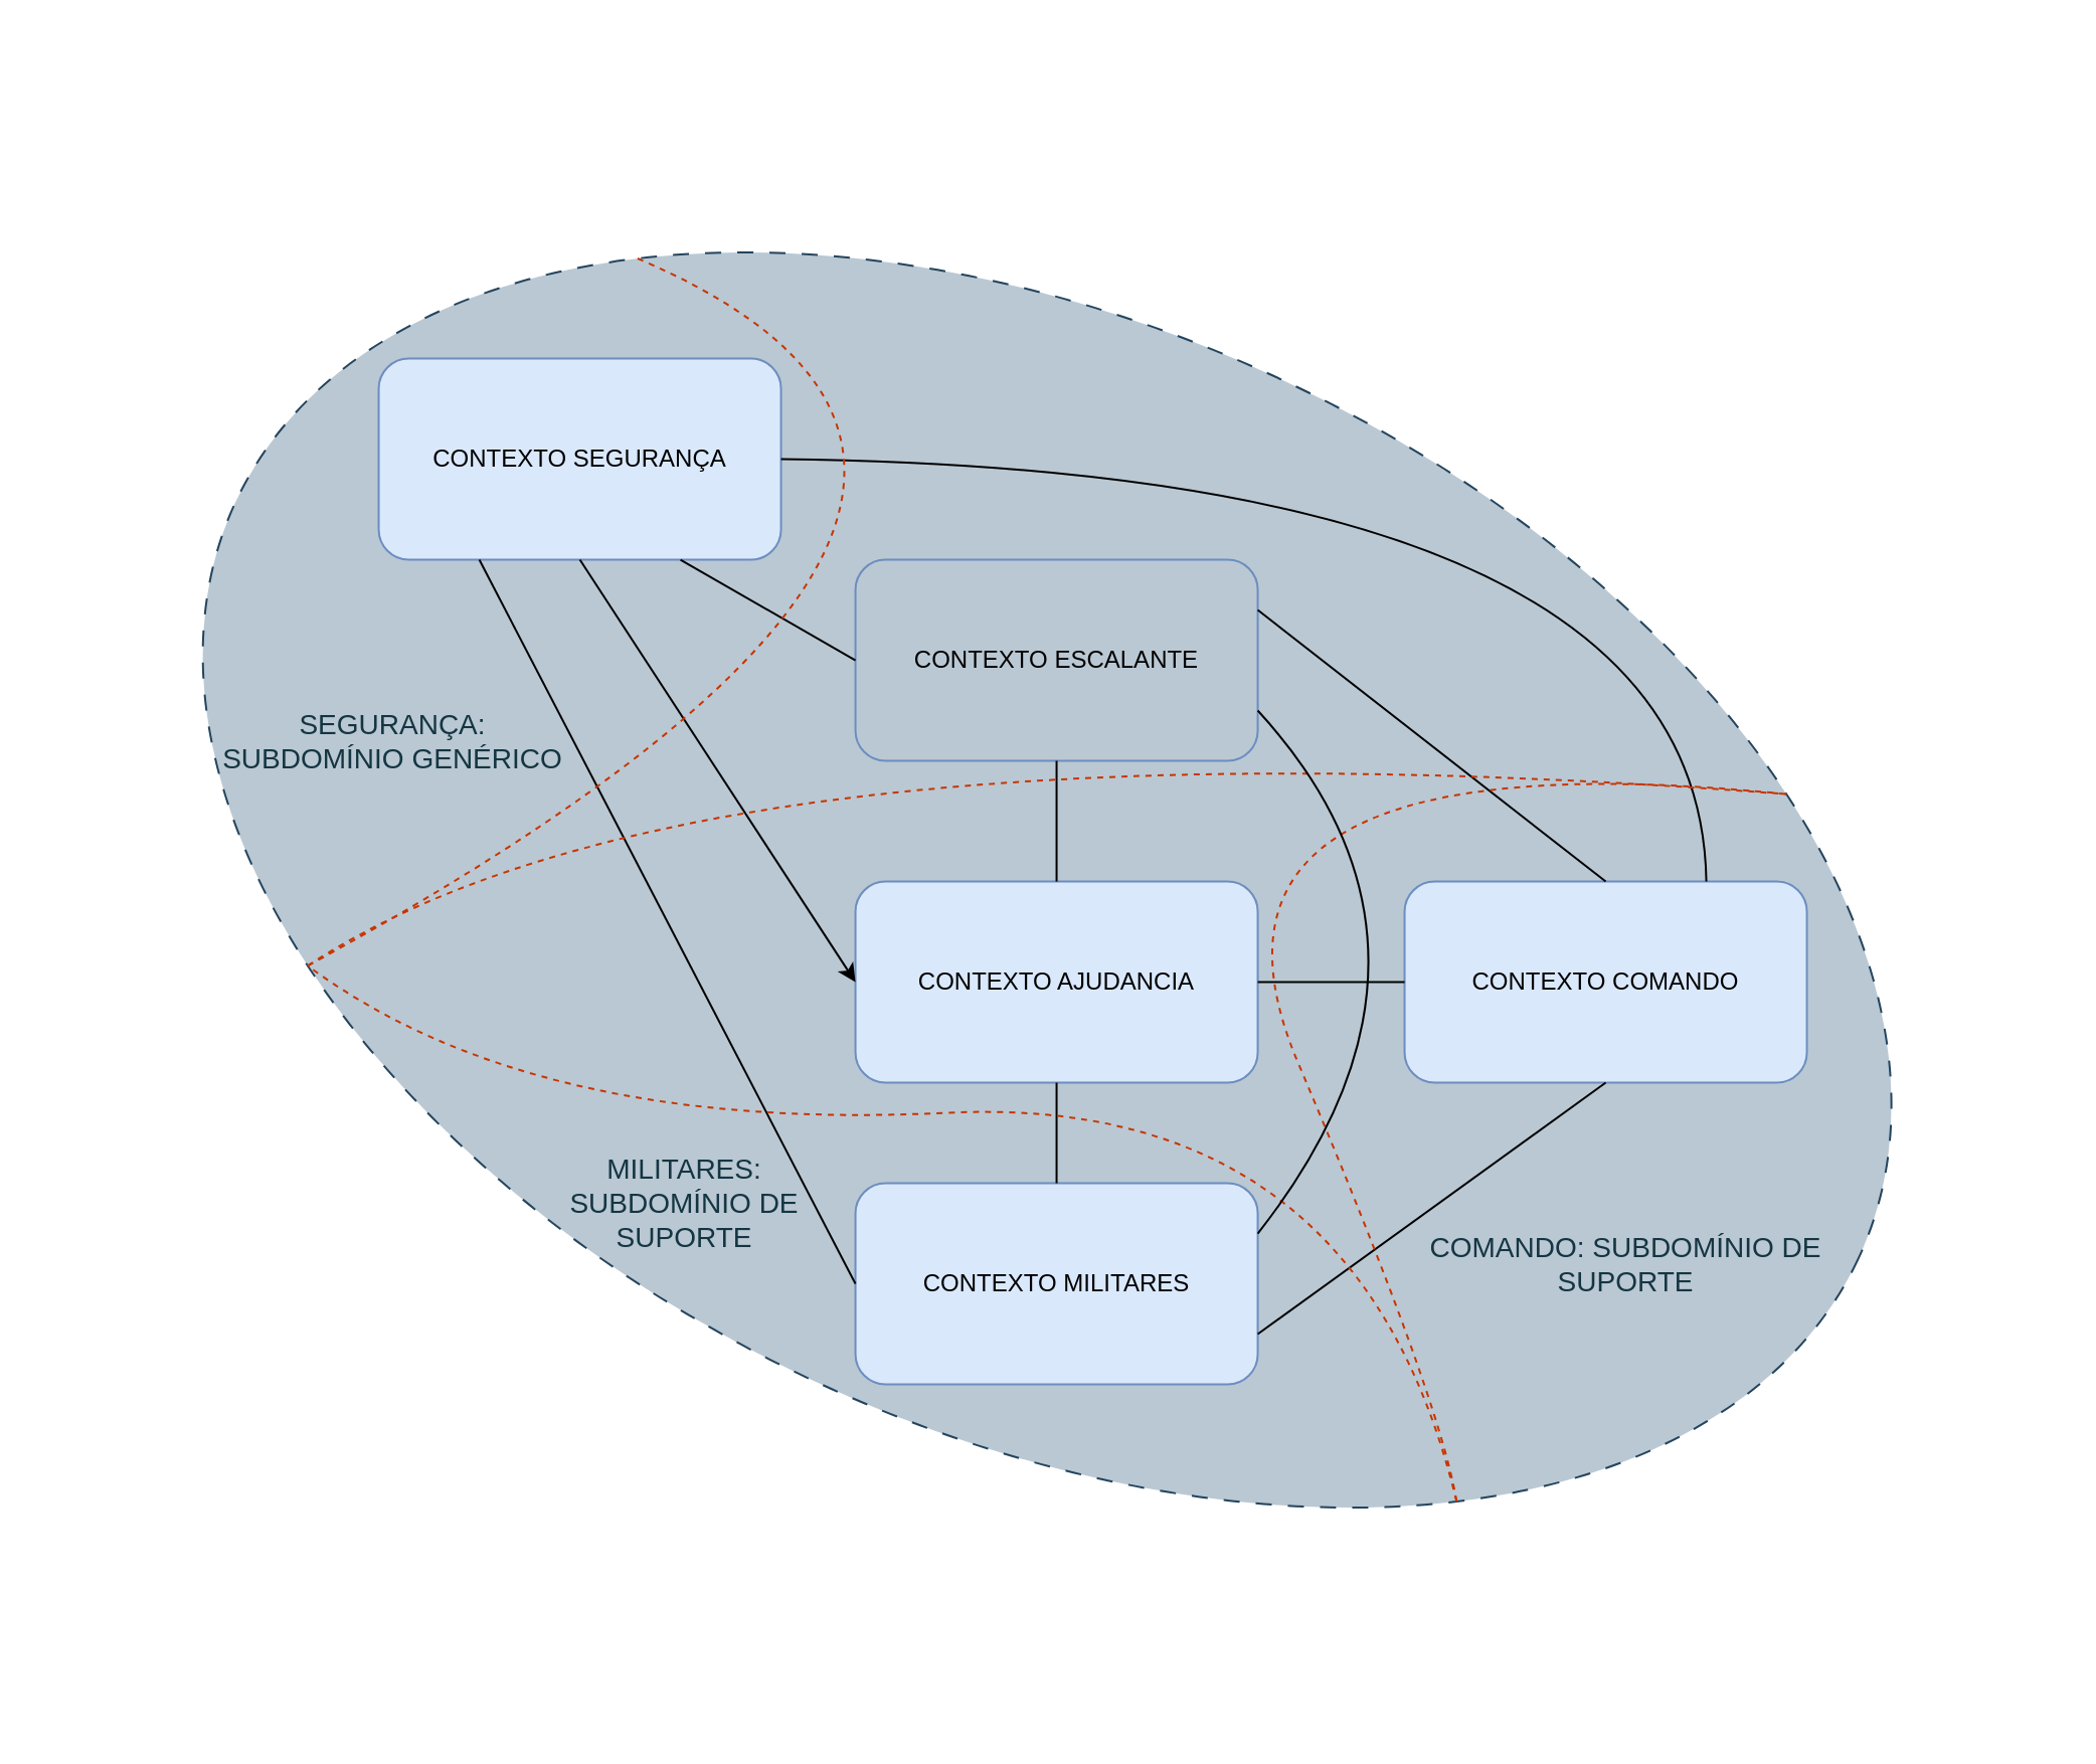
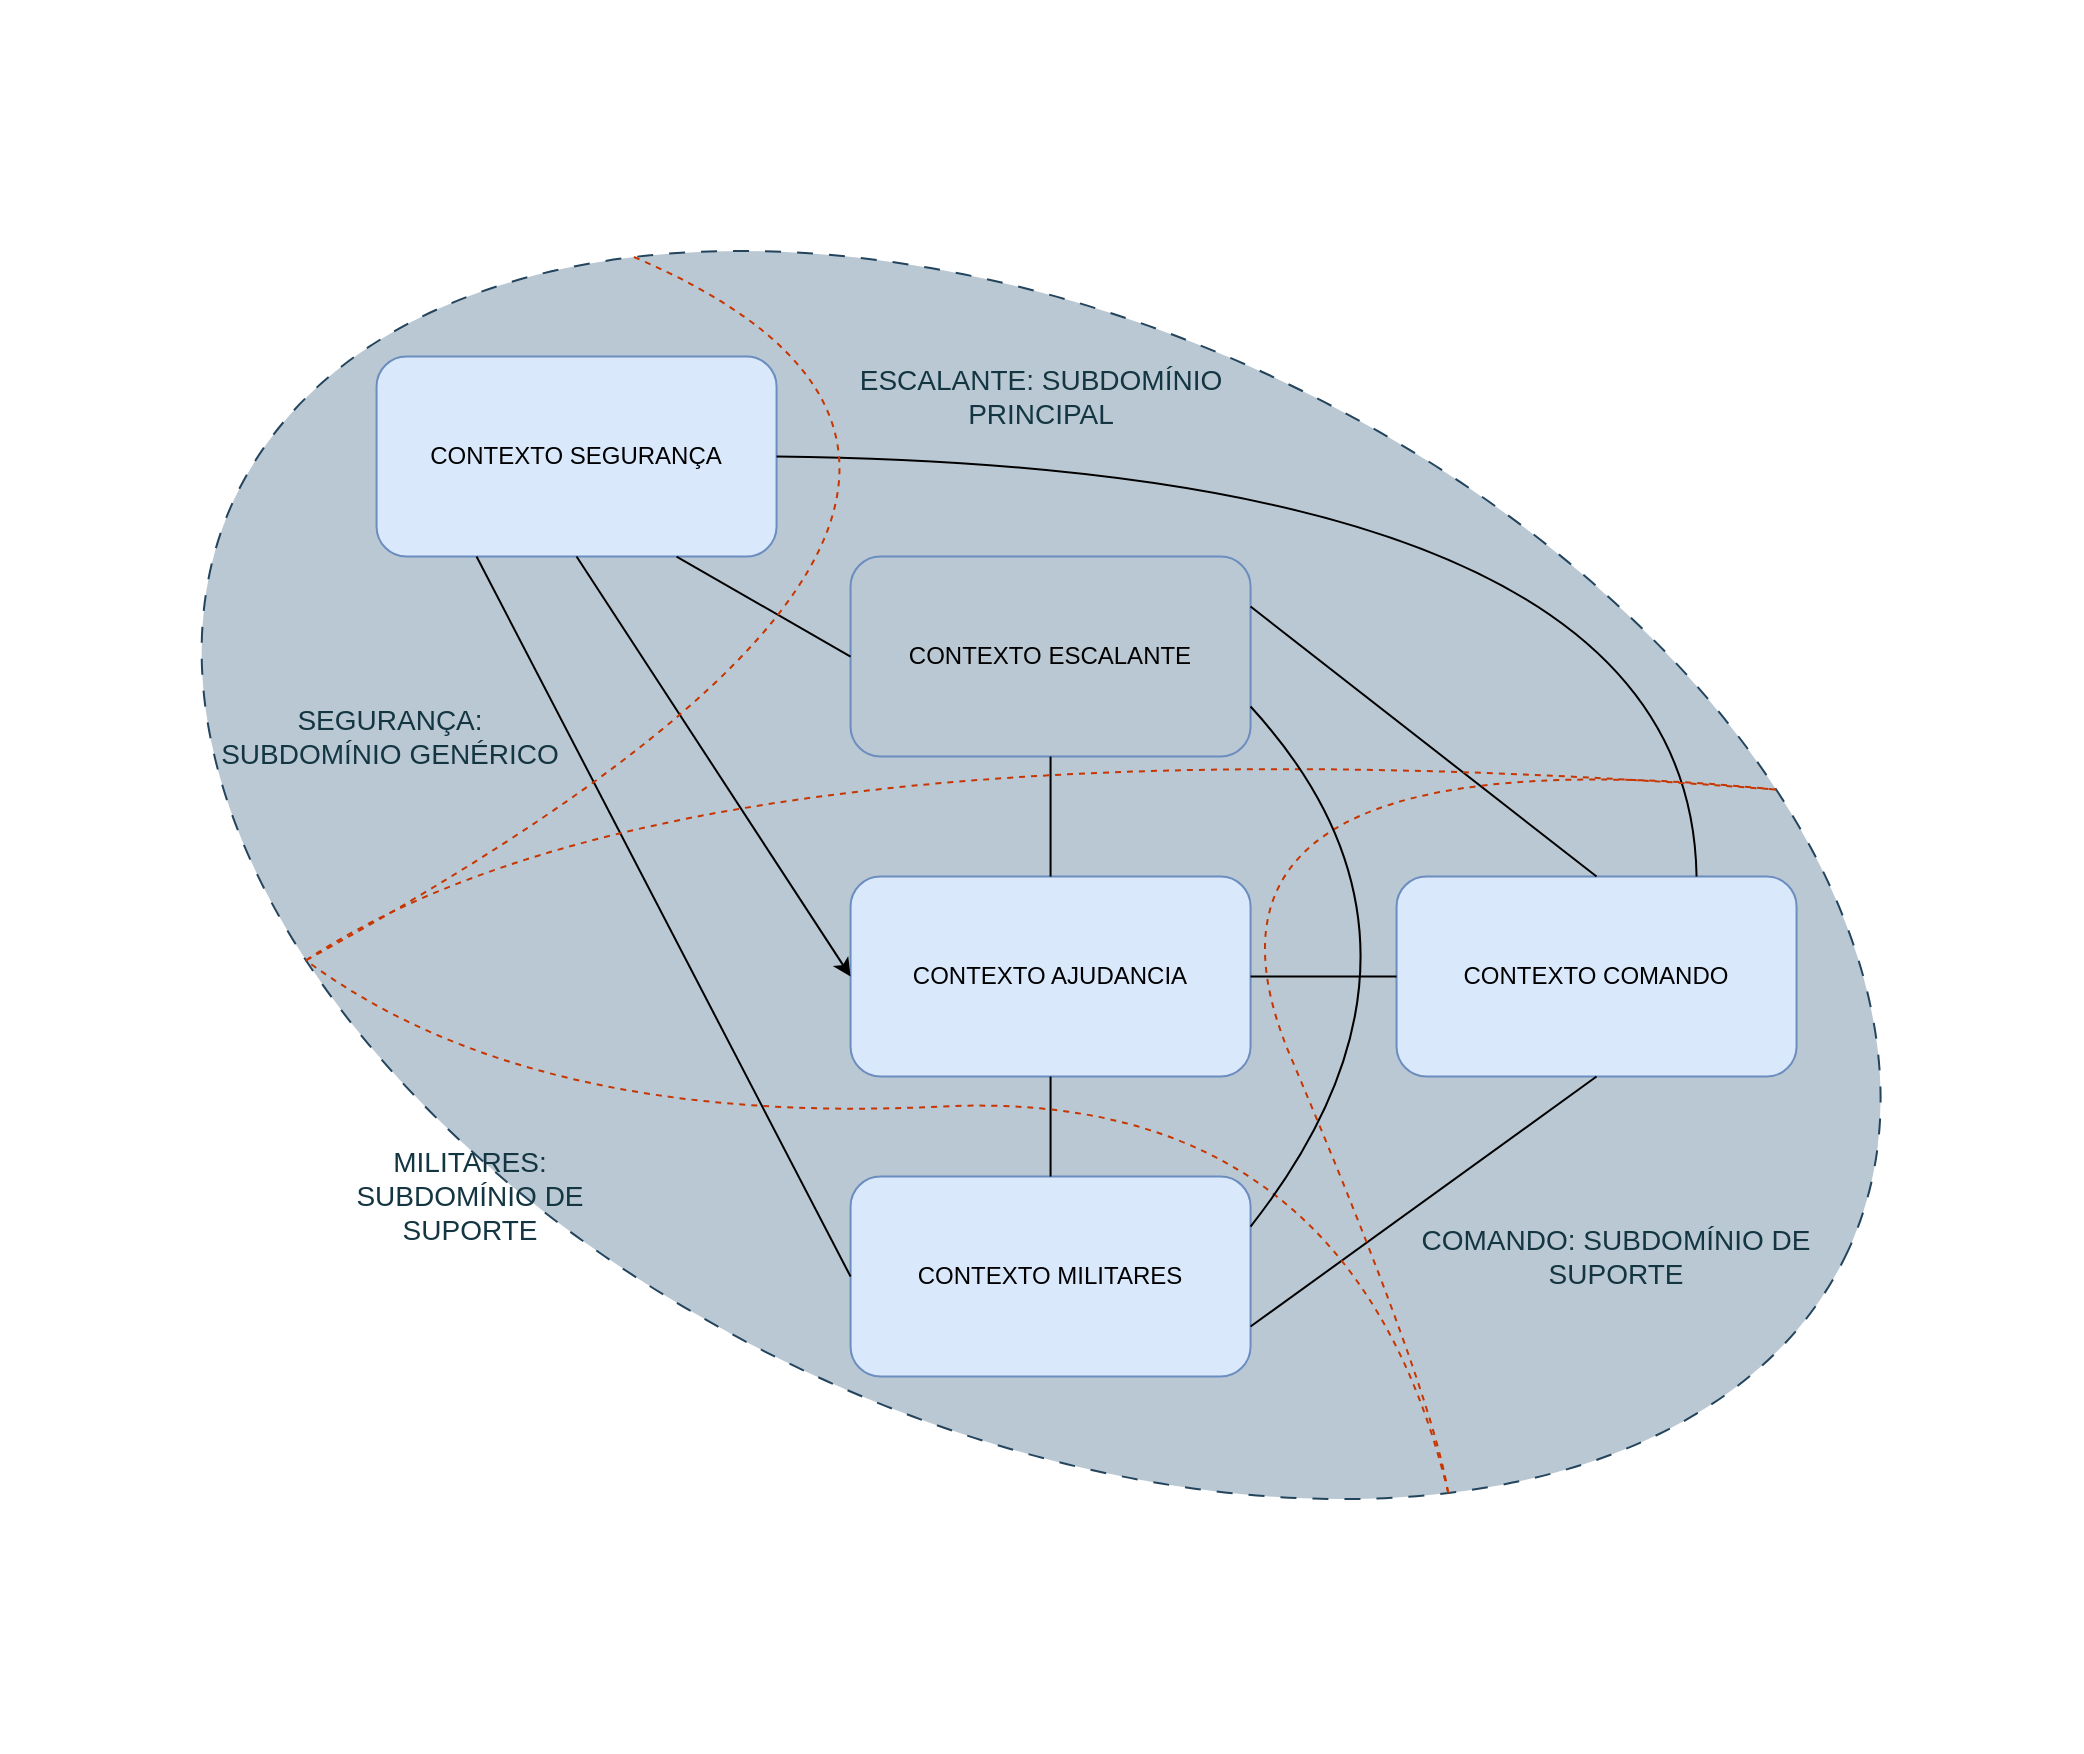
  <mxCell id="0" />
  <mxCell id="1" parent="0" />
  <mxCell id="2" value="" style="ellipse;whiteSpace=wrap;html=1;rotation=25;fillColor=#bac8d3;dashed=1;dashPattern=8 8;strokeColor=#23445d;" parent="1" vertex="1"><mxGeometry x="20" y="20.29" width="890.12" height="549.41" as="geometry" /></mxCell>
  <mxCell id="3" value="CONTEXTO ESCALANTE" style="rounded=1;whiteSpace=wrap;html=1;labelBackgroundColor=none;fillColor=#bac8d3;strokeColor=#6c8ebf;" parent="1" vertex="1"><mxGeometry x="369.78" y="135.77" width="200" height="100" as="geometry" /></mxCell>
  <mxCell id="4" value="CONTEXTO COMANDO" style="rounded=1;whiteSpace=wrap;html=1;labelBackgroundColor=none;fillColor=#dae8fc;strokeColor=#6c8ebf;" parent="1" vertex="1"><mxGeometry x="642.78" y="295.77" width="200" height="100" as="geometry" /></mxCell>
  <mxCell id="5" value="CONTEXTO SEGURANÇA" style="rounded=1;whiteSpace=wrap;html=1;labelBackgroundColor=none;fillColor=#dae8fc;strokeColor=#6c8ebf;" parent="1" vertex="1"><mxGeometry x="132.78" y="35.77" width="200" height="100" as="geometry" /></mxCell>
  <mxCell id="6" value="CONTEXTO AJUDANCIA" style="rounded=1;whiteSpace=wrap;html=1;labelBackgroundColor=none;fillColor=#dae8fc;strokeColor=#6c8ebf;" parent="1" vertex="1"><mxGeometry x="369.78" y="295.77" width="200" height="100" as="geometry" /></mxCell>
+ <mxCell id="7" value="&lt;font style=&quot;font-size: 14px;&quot;&gt;ESCALANTE: SUBDOMÍNIO PRINCIPAL&lt;/font&gt;" style="text;html=1;align=center;verticalAlign=middle;whiteSpace=wrap;rounded=0;labelBackgroundColor=none;fontColor=#143642;" parent="1" vertex="1"><mxGeometry x="371.56" y="40.77" width="187" height="30" as="geometry" /></mxCell>
  <mxCell id="8" value="&lt;font style=&quot;font-size: 14px;&quot;&gt;COMANDO: SUBDOMÍNIO DE SUPORTE&lt;/font&gt;" style="text;html=1;align=center;verticalAlign=middle;whiteSpace=wrap;rounded=0;labelBackgroundColor=none;fontColor=#143642;" parent="1" vertex="1"><mxGeometry x="642.78" y="470.77" width="220" height="30" as="geometry" /></mxCell>
- <mxCell id="9" value="&lt;font style=&quot;font-size: 14px;&quot;&gt;MILITARES: SUBDOMÍNIO DE SUPORTE&lt;/font&gt;" style="text;html=1;align=center;verticalAlign=middle;whiteSpace=wrap;rounded=0;labelBackgroundColor=none;fontColor=#143642;" parent="1" vertex="1"><mxGeometry x="199.78" y="440.77" width="170" height="30" as="geometry" /></mxCell>
+ <mxCell id="9" value="&lt;font style=&quot;font-size: 14px;&quot;&gt;MILITARES: SUBDOMÍNIO DE SUPORTE&lt;/font&gt;" style="text;html=1;align=center;verticalAlign=middle;whiteSpace=wrap;rounded=0;labelBackgroundColor=none;fontColor=#143642;" parent="1" vertex="1"><mxGeometry x="94.78" y="440.77" width="170" height="30" as="geometry" /></mxCell>
  <mxCell id="10" value="&lt;font style=&quot;font-size: 14px;&quot;&gt;SEGURANÇA: SUBDOMÍNIO GENÉRICO&lt;/font&gt;" style="text;html=1;align=center;verticalAlign=middle;whiteSpace=wrap;rounded=0;labelBackgroundColor=none;fontColor=#143642;" parent="1" vertex="1"><mxGeometry x="49.78" y="210.77" width="180" height="30" as="geometry" /></mxCell>
  <mxCell id="11" value="CONTEXTO MILITARES" style="rounded=1;whiteSpace=wrap;html=1;labelBackgroundColor=none;fillColor=#dae8fc;strokeColor=#6c8ebf;" parent="1" vertex="1"><mxGeometry x="369.78" y="445.77" width="200" height="100" as="geometry" /></mxCell>
  <mxCell id="12" value="" style="endArrow=none;html=1;rounded=0;entryX=0.5;entryY=1;entryDx=0;entryDy=0;exitX=0.5;exitY=0;exitDx=0;exitDy=0;" parent="1" source="6" target="3" edge="1"><mxGeometry width="50" height="50" relative="1" as="geometry"><mxPoint x="729.78" y="315.77" as="sourcePoint" /><mxPoint x="779.78" y="265.77" as="targetPoint" /></mxGeometry></mxCell>
  <mxCell id="13" value="" style="endArrow=none;html=1;rounded=0;entryX=0.5;entryY=1;entryDx=0;entryDy=0;exitX=0.5;exitY=0;exitDx=0;exitDy=0;" parent="1" source="11" target="6" edge="1"><mxGeometry width="50" height="50" relative="1" as="geometry"><mxPoint x="729.78" y="315.77" as="sourcePoint" /><mxPoint x="779.78" y="265.77" as="targetPoint" /></mxGeometry></mxCell>
  <mxCell id="14" value="" style="endArrow=none;html=1;rounded=0;exitX=0.75;exitY=1;exitDx=0;exitDy=0;entryX=0;entryY=0.5;entryDx=0;entryDy=0;" parent="1" source="5" target="3" edge="1"><mxGeometry width="50" height="50" relative="1" as="geometry"><mxPoint x="479.78" y="280.77" as="sourcePoint" /><mxPoint x="529.78" y="230.77" as="targetPoint" /></mxGeometry></mxCell>
  <mxCell id="15" value="" style="endArrow=classic;html=1;rounded=0;exitX=0.5;exitY=1;exitDx=0;exitDy=0;entryX=0;entryY=0.5;entryDx=0;entryDy=0;" parent="1" source="5" target="6" edge="1"><mxGeometry width="50" height="50" relative="1" as="geometry"><mxPoint x="479.78" y="280.77" as="sourcePoint" /><mxPoint x="529.78" y="230.77" as="targetPoint" /></mxGeometry></mxCell>
  <mxCell id="16" value="" style="endArrow=none;html=1;rounded=0;entryX=0.25;entryY=1;entryDx=0;entryDy=0;exitX=0;exitY=0.5;exitDx=0;exitDy=0;" parent="1" source="11" target="5" edge="1"><mxGeometry width="50" height="50" relative="1" as="geometry"><mxPoint x="479.78" y="280.77" as="sourcePoint" /><mxPoint x="529.78" y="230.77" as="targetPoint" /></mxGeometry></mxCell>
  <mxCell id="17" value="" style="endArrow=none;html=1;rounded=0;exitX=1;exitY=0.5;exitDx=0;exitDy=0;entryX=0.75;entryY=0;entryDx=0;entryDy=0;curved=1;" parent="1" source="5" target="4" edge="1"><mxGeometry width="50" height="50" relative="1" as="geometry"><mxPoint x="479.78" y="280.77" as="sourcePoint" /><mxPoint x="529.78" y="230.77" as="targetPoint" /><Array as="points"><mxPoint x="789.78" y="90.77" /></Array></mxGeometry></mxCell>
  <mxCell id="18" value="" style="endArrow=none;html=1;rounded=0;entryX=1;entryY=0.25;entryDx=0;entryDy=0;exitX=0.5;exitY=0;exitDx=0;exitDy=0;" parent="1" source="4" target="3" edge="1"><mxGeometry width="50" height="50" relative="1" as="geometry"><mxPoint x="479.78" y="340.77" as="sourcePoint" /><mxPoint x="529.78" y="290.77" as="targetPoint" /></mxGeometry></mxCell>
  <mxCell id="19" value="" style="endArrow=none;html=1;rounded=0;entryX=0.5;entryY=1;entryDx=0;entryDy=0;exitX=1;exitY=0.75;exitDx=0;exitDy=0;" parent="1" source="11" target="4" edge="1"><mxGeometry width="50" height="50" relative="1" as="geometry"><mxPoint x="479.78" y="340.77" as="sourcePoint" /><mxPoint x="529.78" y="290.77" as="targetPoint" /></mxGeometry></mxCell>
  <mxCell id="20" value="" style="endArrow=none;dashed=1;html=1;rounded=0;exitX=0;exitY=1;exitDx=0;exitDy=0;entryX=0;entryY=0;entryDx=0;entryDy=0;curved=1;fillColor=#fa6800;strokeColor=light-dark(#C73500,#99FFFF);" parent="1" source="2" target="2" edge="1"><mxGeometry width="50" height="50" relative="1" as="geometry"><mxPoint x="479.78" y="250.77" as="sourcePoint" /><mxPoint x="529.78" y="200.77" as="targetPoint" /><Array as="points"><mxPoint x="529.78" y="100.77" /></Array></mxGeometry></mxCell>
  <mxCell id="21" value="" style="endArrow=none;dashed=1;html=1;rounded=0;entryX=0;entryY=1;entryDx=0;entryDy=0;curved=1;exitX=1;exitY=1;exitDx=0;exitDy=0;fillColor=#fa6800;strokeColor=light-dark(#C73500,#99FFFF);" parent="1" source="2" target="2" edge="1"><mxGeometry width="50" height="50" relative="1" as="geometry"><mxPoint x="629.78" y="570.77" as="sourcePoint" /><mxPoint x="529.78" y="290.77" as="targetPoint" /><Array as="points"><mxPoint x="619.78" y="400.77" /><mxPoint x="209.78" y="420.77" /></Array></mxGeometry></mxCell>
  <mxCell id="22" value="" style="endArrow=none;dashed=1;html=1;rounded=0;entryX=1;entryY=0;entryDx=0;entryDy=0;curved=1;exitX=1;exitY=1;exitDx=0;exitDy=0;fillColor=#fa6800;strokeColor=light-dark(#C73500,#99FFFF);" parent="1" source="2" target="2" edge="1"><mxGeometry width="50" height="50" relative="1" as="geometry"><mxPoint x="669.78" y="580.77" as="sourcePoint" /><mxPoint x="529.78" y="290.77" as="targetPoint" /><Array as="points"><mxPoint x="659.78" y="550.77" /><mxPoint x="519.78" y="220.77" /></Array></mxGeometry></mxCell>
  <mxCell id="23" value="" style="endArrow=none;dashed=1;html=1;rounded=0;exitX=0;exitY=1;exitDx=0;exitDy=0;entryX=1;entryY=0;entryDx=0;entryDy=0;curved=1;fillColor=#fa6800;strokeColor=light-dark(#C73500,#99FFFF);" parent="1" source="2" target="2" edge="1"><mxGeometry width="50" height="50" relative="1" as="geometry"><mxPoint x="479.78" y="370.77" as="sourcePoint" /><mxPoint x="529.78" y="320.77" as="targetPoint" /><Array as="points"><mxPoint x="289.78" y="210.77" /></Array></mxGeometry></mxCell>
  <mxCell id="24" value="" style="endArrow=none;html=1;rounded=0;entryX=1;entryY=0.75;entryDx=0;entryDy=0;exitX=1;exitY=0.25;exitDx=0;exitDy=0;curved=1;" parent="1" source="11" target="3" edge="1"><mxGeometry width="50" height="50" relative="1" as="geometry"><mxPoint x="609.78" y="310.77" as="sourcePoint" /><mxPoint x="659.78" y="260.77" as="targetPoint" /><Array as="points"><mxPoint x="679.78" y="330.77" /></Array></mxGeometry></mxCell>
  <mxCell id="25" value="" style="endArrow=none;html=1;rounded=0;entryX=1;entryY=0.5;entryDx=0;entryDy=0;exitX=0;exitY=0.5;exitDx=0;exitDy=0;" parent="1" source="4" target="6" edge="1"><mxGeometry width="50" height="50" relative="1" as="geometry"><mxPoint x="762.78" y="305.77" as="sourcePoint" /><mxPoint x="579.78" y="170.77" as="targetPoint" /></mxGeometry></mxCell>
